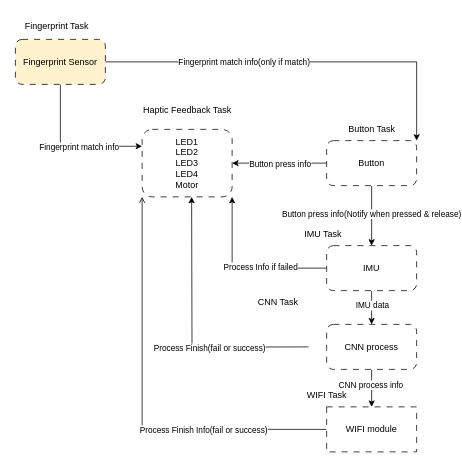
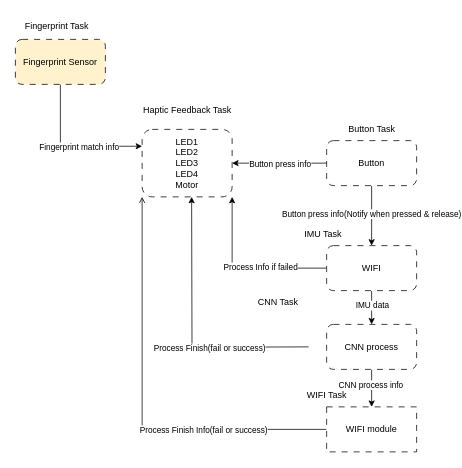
  <mxCell id="0" />
  <mxCell id="1" parent="0" />
  <mxCell id="2" style="edgeStyle=orthogonalEdgeStyle;rounded=0;orthogonalLoop=1;jettySize=auto;html=1;exitX=0.5;exitY=1;exitDx=0;exitDy=0;entryX=0;entryY=0.25;entryDx=0;entryDy=0;" parent="1" source="6" target="8" edge="1"><mxGeometry relative="1" as="geometry" /></mxCell>
  <mxCell id="3" value="Fingerprint match info" style="edgeLabel;html=1;align=center;verticalAlign=middle;resizable=0;points=[];" parent="2" vertex="1" connectable="0"><mxGeometry x="0.335" relative="1" as="geometry"><mxPoint x="-21" y="1" as="offset" /></mxGeometry></mxCell>
- <mxCell id="4" style="edgeStyle=orthogonalEdgeStyle;rounded=0;orthogonalLoop=1;jettySize=auto;html=1;exitX=1;exitY=0.5;exitDx=0;exitDy=0;entryX=1;entryY=0;entryDx=0;entryDy=0;" edge="1" parent="1" source="6" target="14"><mxGeometry relative="1" as="geometry" /></mxCell>
- <mxCell id="5" value="Fingerprint match info(only if match)" style="edgeLabel;html=1;align=center;verticalAlign=middle;resizable=0;points=[];" vertex="1" connectable="0" parent="4"><mxGeometry x="-0.292" y="1" relative="1" as="geometry"><mxPoint as="offset" /></mxGeometry></mxCell>
  <mxCell id="6" value="Fingerprint Sensor" style="rounded=1;whiteSpace=wrap;html=1;dashed=1;dashPattern=8 8;fillColor=#fff2cc;" parent="1" vertex="1"><mxGeometry x="20" y="52" width="120" height="60" as="geometry" /></mxCell>
  <mxCell id="7" value="Fingerprint Task" style="text;html=1;align=center;verticalAlign=middle;resizable=0;points=[];autosize=1;strokeColor=none;fillColor=none;" parent="1" vertex="1"><mxGeometry x="20" y="20" width="110" height="30" as="geometry" /></mxCell>
  <mxCell id="8" value="LED1&lt;div&gt;LED2&lt;/div&gt;&lt;div&gt;LED3&lt;/div&gt;&lt;div&gt;LED4&lt;/div&gt;&lt;div&gt;Motor&lt;/div&gt;" style="rounded=1;whiteSpace=wrap;html=1;dashed=1;dashPattern=8 8;" parent="1" vertex="1"><mxGeometry x="189" y="172" width="120" height="90" as="geometry" /></mxCell>
  <mxCell id="9" value="Haptic Feedback Task" style="text;html=1;align=center;verticalAlign=middle;resizable=0;points=[];autosize=1;strokeColor=none;fillColor=none;" parent="1" vertex="1"><mxGeometry x="179" y="132" width="140" height="30" as="geometry" /></mxCell>
  <mxCell id="10" style="edgeStyle=orthogonalEdgeStyle;rounded=0;orthogonalLoop=1;jettySize=auto;html=1;exitX=0;exitY=0.5;exitDx=0;exitDy=0;entryX=1;entryY=0.5;entryDx=0;entryDy=0;" parent="1" source="14" target="8" edge="1"><mxGeometry relative="1" as="geometry" /></mxCell>
  <mxCell id="11" value="Button press info" style="edgeLabel;html=1;align=center;verticalAlign=middle;resizable=0;points=[];" parent="10" vertex="1" connectable="0"><mxGeometry relative="1" as="geometry"><mxPoint as="offset" /></mxGeometry></mxCell>
  <mxCell id="12" style="edgeStyle=orthogonalEdgeStyle;rounded=0;orthogonalLoop=1;jettySize=auto;html=1;exitX=0.5;exitY=1;exitDx=0;exitDy=0;entryX=0.5;entryY=0;entryDx=0;entryDy=0;" parent="1" source="14" target="20" edge="1"><mxGeometry relative="1" as="geometry" /></mxCell>
  <mxCell id="13" value="Button press info(Notify when pressed &amp;amp; release)" style="edgeLabel;html=1;align=center;verticalAlign=middle;resizable=0;points=[];" parent="12" vertex="1" connectable="0"><mxGeometry x="-0.075" y="-1" relative="1" as="geometry"><mxPoint as="offset" /></mxGeometry></mxCell>
  <mxCell id="14" value="Button" style="rounded=1;whiteSpace=wrap;html=1;dashed=1;dashPattern=8 8;" parent="1" vertex="1"><mxGeometry x="435" y="187" width="120" height="60" as="geometry" /></mxCell>
  <mxCell id="15" value="Button Task" style="text;html=1;align=center;verticalAlign=middle;resizable=0;points=[];autosize=1;strokeColor=none;fillColor=none;" parent="1" vertex="1"><mxGeometry x="450" y="157" width="90" height="30" as="geometry" /></mxCell>
  <mxCell id="16" style="edgeStyle=orthogonalEdgeStyle;rounded=0;orthogonalLoop=1;jettySize=auto;html=1;exitX=0.5;exitY=1;exitDx=0;exitDy=0;entryX=0.5;entryY=0;entryDx=0;entryDy=0;" parent="1" source="20" target="26" edge="1"><mxGeometry relative="1" as="geometry" /></mxCell>
  <mxCell id="17" value="IMU data" style="edgeLabel;html=1;align=center;verticalAlign=middle;resizable=0;points=[];" parent="16" vertex="1" connectable="0"><mxGeometry x="-0.156" y="5" relative="1" as="geometry"><mxPoint x="-5" as="offset" /></mxGeometry></mxCell>
  <mxCell id="18" style="edgeStyle=orthogonalEdgeStyle;rounded=0;orthogonalLoop=1;jettySize=auto;html=1;exitX=0;exitY=0.5;exitDx=0;exitDy=0;entryX=1;entryY=1;entryDx=0;entryDy=0;" parent="1" source="20" target="8" edge="1"><mxGeometry relative="1" as="geometry" /></mxCell>
  <mxCell id="19" value="Process Info if failed" style="edgeLabel;html=1;align=center;verticalAlign=middle;resizable=0;points=[];" parent="18" vertex="1" connectable="0"><mxGeometry x="-0.195" y="-2" relative="1" as="geometry"><mxPoint as="offset" /></mxGeometry></mxCell>
- <mxCell id="20" value="IMU" style="rounded=1;whiteSpace=wrap;html=1;dashed=1;dashPattern=8 8;" parent="1" vertex="1"><mxGeometry x="435" y="327" width="120" height="60" as="geometry" /></mxCell>
+ <mxCell id="20" value="WIFI" style="rounded=1;whiteSpace=wrap;html=1;dashed=1;dashPattern=8 8;" parent="1" vertex="1"><mxGeometry x="435" y="327" width="120" height="60" as="geometry" /></mxCell>
  <mxCell id="21" value="IMU Task" style="text;html=1;align=center;verticalAlign=middle;resizable=0;points=[];autosize=1;strokeColor=none;fillColor=none;" parent="1" vertex="1"><mxGeometry x="395" y="297" width="70" height="30" as="geometry" /></mxCell>
  <mxCell id="22" style="edgeStyle=orthogonalEdgeStyle;rounded=0;orthogonalLoop=1;jettySize=auto;html=1;exitX=0;exitY=0.5;exitDx=0;exitDy=0;entryX=0.75;entryY=1;entryDx=0;entryDy=0;" parent="1" edge="1"><mxGeometry relative="1" as="geometry"><mxPoint x="411" y="462" as="sourcePoint" /><mxPoint x="255" y="262" as="targetPoint" /></mxGeometry></mxCell>
  <mxCell id="23" value="Process Finish(fail or success)" style="edgeLabel;html=1;align=center;verticalAlign=middle;resizable=0;points=[];" parent="22" vertex="1" connectable="0"><mxGeometry x="-0.253" y="1" relative="1" as="geometry"><mxPoint as="offset" /></mxGeometry></mxCell>
  <mxCell id="24" style="edgeStyle=orthogonalEdgeStyle;rounded=0;orthogonalLoop=1;jettySize=auto;html=1;exitX=0.5;exitY=1;exitDx=0;exitDy=0;entryX=0.5;entryY=0;entryDx=0;entryDy=0;" parent="1" source="26" target="30" edge="1"><mxGeometry relative="1" as="geometry" /></mxCell>
  <mxCell id="25" value="CNN process info" style="edgeLabel;html=1;align=center;verticalAlign=middle;resizable=0;points=[];" parent="24" vertex="1" connectable="0"><mxGeometry x="-0.2" y="-2" relative="1" as="geometry"><mxPoint as="offset" /></mxGeometry></mxCell>
  <mxCell id="26" value="CNN process" style="rounded=1;whiteSpace=wrap;html=1;dashed=1;dashPattern=8 8;" parent="1" vertex="1"><mxGeometry x="435" y="432" width="120" height="60" as="geometry" /></mxCell>
  <mxCell id="27" value="CNN Task" style="text;html=1;align=center;verticalAlign=middle;resizable=0;points=[];autosize=1;strokeColor=none;fillColor=none;" parent="1" vertex="1"><mxGeometry x="330" y="387" width="80" height="30" as="geometry" /></mxCell>
  <mxCell id="28" style="edgeStyle=orthogonalEdgeStyle;rounded=0;orthogonalLoop=1;jettySize=auto;html=1;exitX=0;exitY=0.5;exitDx=0;exitDy=0;entryX=0;entryY=1;entryDx=0;entryDy=0;endArrow=open;" parent="1" source="30" target="8" edge="1"><mxGeometry relative="1" as="geometry" /></mxCell>
  <mxCell id="29" value="Process Finish Info(fail or success)" style="edgeLabel;html=1;align=center;verticalAlign=middle;resizable=0;points=[];" parent="28" vertex="1" connectable="0"><mxGeometry x="-0.406" relative="1" as="geometry"><mxPoint as="offset" /></mxGeometry></mxCell>
  <mxCell id="30" value="WIFI module" style="whiteSpace=wrap;html=1;dashed=1;dashPattern=8 8;rounded=0;" parent="1" vertex="1"><mxGeometry x="435" y="542" width="120" height="60" as="geometry" /></mxCell>
  <mxCell id="31" value="WIFI Task" style="text;html=1;align=center;verticalAlign=middle;resizable=0;points=[];autosize=1;strokeColor=none;fillColor=none;" parent="1" vertex="1"><mxGeometry x="395" y="512" width="80" height="30" as="geometry" /></mxCell>
